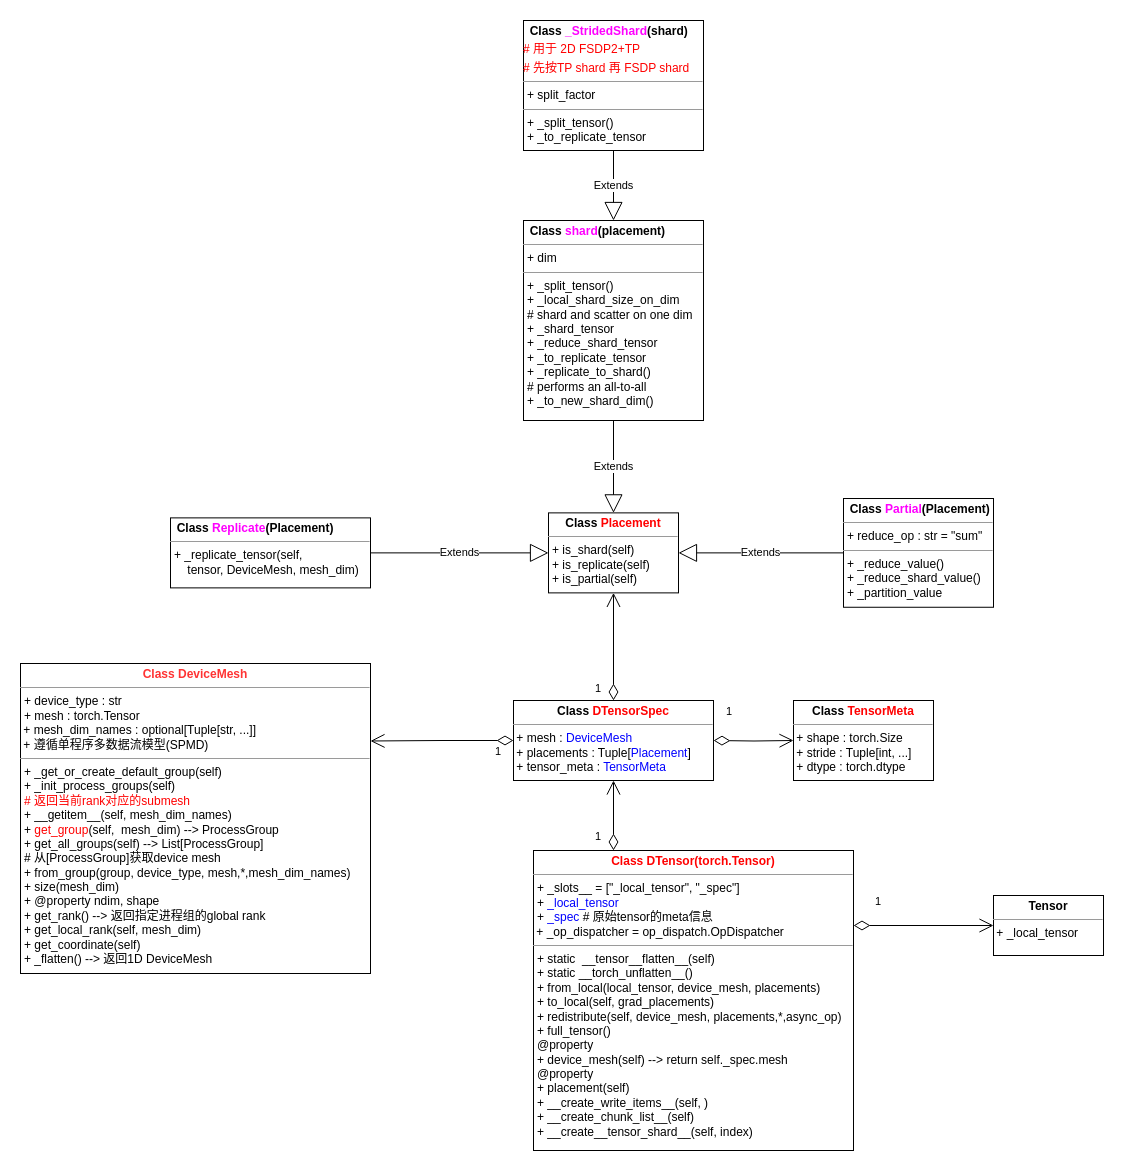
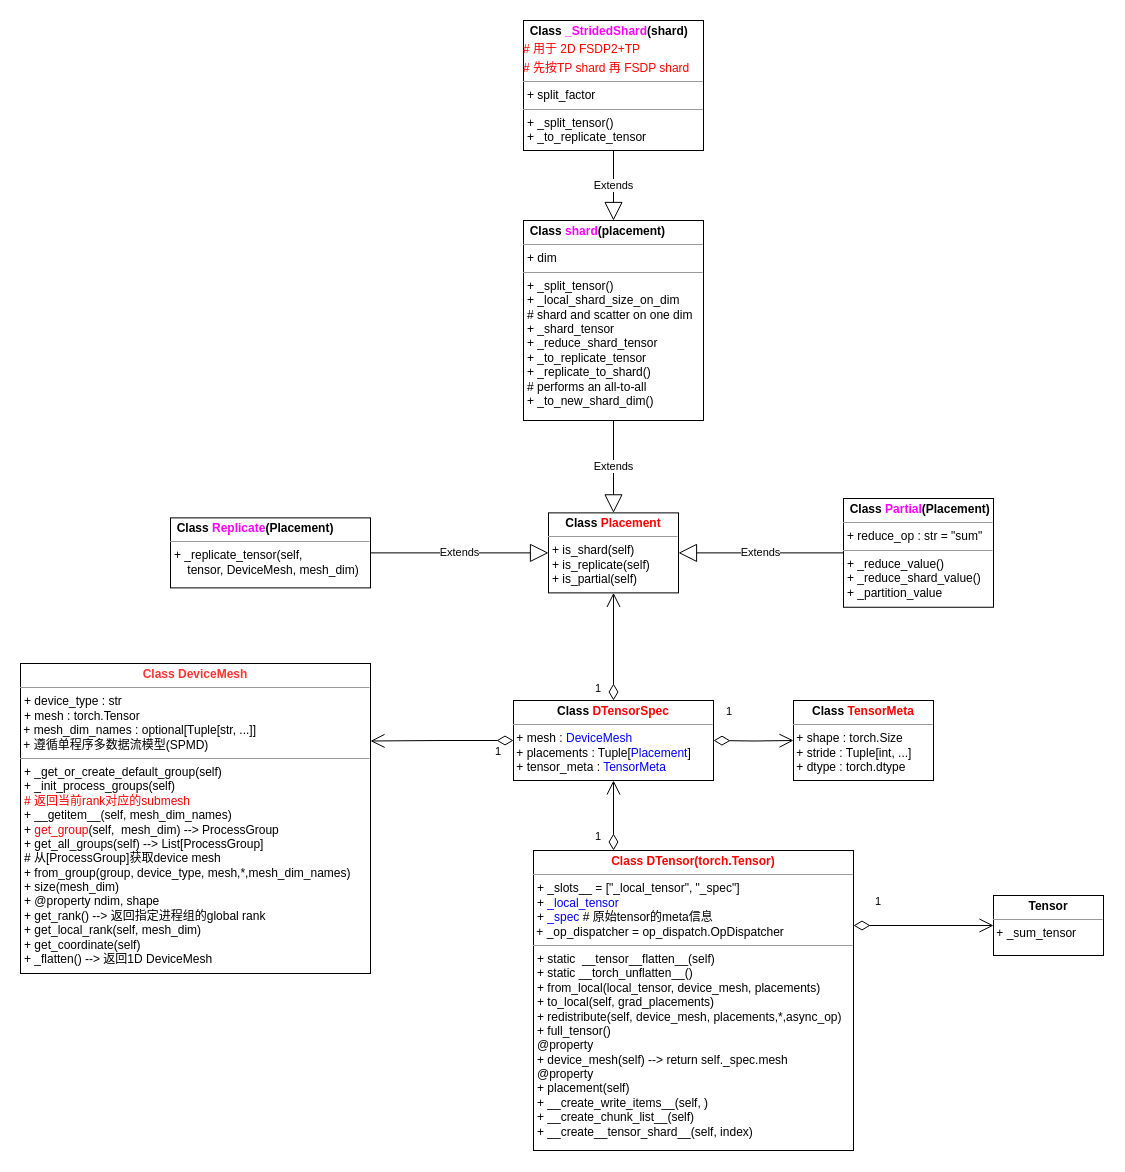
  <mxCell id="0" />
  <mxCell id="1" parent="0" />
  <mxCell id="2" value="&lt;p style=&quot;margin:0px;margin-top:4px;text-align:center;&quot;&gt;&lt;b&gt;&lt;font color=&quot;#ff0000&quot;&gt;Class DTensor(torch.Tensor)&lt;/font&gt;&lt;/b&gt;&lt;/p&gt;&lt;hr size=&quot;1&quot;&gt;&lt;p style=&quot;margin:0px;margin-left:4px;&quot;&gt;+ _slots__ = [&quot;_local_tensor&quot;, &quot;_spec&quot;]&lt;/p&gt;&lt;p style=&quot;margin:0px;margin-left:4px;&quot;&gt;+&amp;nbsp;&lt;font color=&quot;#0000ff&quot;&gt;_local_tensor&lt;/font&gt;&lt;/p&gt;&lt;p style=&quot;margin:0px;margin-left:4px;&quot;&gt;+ &lt;font color=&quot;#0000ff&quot;&gt;_spec &lt;/font&gt;# 原始tensor的meta信息&lt;/p&gt;&amp;nbsp;+ _op_dispatcher = op_dispatch.OpDispatcher&lt;br&gt;&lt;hr size=&quot;1&quot;&gt;&lt;p style=&quot;margin:0px;margin-left:4px;&quot;&gt;+ static&amp;nbsp; __tensor__flatten__(self)&lt;/p&gt;&lt;p style=&quot;margin:0px;margin-left:4px;&quot;&gt;+ static __torch_unflatten__()&lt;/p&gt;&lt;p style=&quot;margin:0px;margin-left:4px;&quot;&gt;+ from_local(local_tensor, device_mesh, placements)&lt;/p&gt;&lt;p style=&quot;margin:0px;margin-left:4px;&quot;&gt;+ to_local(self, grad_placements)&lt;/p&gt;&lt;p style=&quot;margin:0px;margin-left:4px;&quot;&gt;+ redistribute(self, device_mesh, placements,*,async_op)&lt;/p&gt;&lt;p style=&quot;margin:0px;margin-left:4px;&quot;&gt;+ full_tensor()&lt;/p&gt;&lt;p style=&quot;margin:0px;margin-left:4px;&quot;&gt;@property&lt;/p&gt;&lt;p style=&quot;margin:0px;margin-left:4px;&quot;&gt;+ device_mesh(self) --&amp;gt; return self._spec.mesh&lt;/p&gt;&lt;p style=&quot;margin:0px;margin-left:4px;&quot;&gt;@property&lt;/p&gt;&lt;p style=&quot;margin:0px;margin-left:4px;&quot;&gt;+ placement(self)&lt;/p&gt;&lt;p style=&quot;margin:0px;margin-left:4px;&quot;&gt;+ __create_write_items__(self, )&lt;/p&gt;&lt;p style=&quot;margin:0px;margin-left:4px;&quot;&gt;+ __create_chunk_list__(self)&lt;/p&gt;&lt;p style=&quot;margin:0px;margin-left:4px;&quot;&gt;+ __create__tensor_shard__(self, index)&lt;/p&gt;&lt;p style=&quot;margin:0px;margin-left:4px;&quot;&gt;&lt;/p&gt;" style="verticalAlign=top;align=left;overflow=fill;html=1;whiteSpace=wrap;" vertex="1" parent="1"><mxGeometry x="533" y="850" width="320" height="300" as="geometry" /></mxCell>
  <mxCell id="3" value="&lt;p style=&quot;margin:0px;margin-top:4px;text-align:center;&quot;&gt;&lt;b&gt;Class &lt;font color=&quot;#ff0000&quot;&gt;DTensorSpec&lt;/font&gt;&lt;/b&gt;&lt;/p&gt;&lt;hr size=&quot;1&quot;&gt;&lt;p style=&quot;margin:0px;margin-left:4px;&quot;&gt;&lt;/p&gt;&amp;nbsp;+ mesh : &lt;font color=&quot;#0000ff&quot;&gt;DeviceMesh&lt;/font&gt;&lt;br&gt;&amp;nbsp;+ placements : Tuple[&lt;font color=&quot;#0000ff&quot;&gt;Placement&lt;/font&gt;]&lt;br&gt;&amp;nbsp;+ tensor_meta : &lt;font color=&quot;#0000ff&quot;&gt;TensorMeta&lt;/font&gt;&lt;br&gt;&lt;br&gt;&lt;p style=&quot;margin:0px;margin-left:4px;&quot;&gt;&lt;/p&gt;&lt;p style=&quot;margin:0px;margin-left:4px;&quot;&gt;&lt;/p&gt;" style="verticalAlign=top;align=left;overflow=fill;html=1;whiteSpace=wrap;" vertex="1" parent="1"><mxGeometry x="513" width="200" height="80" as="geometry" y="700" /></mxCell>
  <mxCell id="4" value="1" style="endArrow=open;html=1;endSize=12;startArrow=diamondThin;startSize=14;startFill=0;edgeStyle=orthogonalEdgeStyle;align=left;verticalAlign=bottom;rounded=0;entryX=0.5;entryY=1;entryDx=0;entryDy=0;exitX=0.25;exitY=0;exitDx=0;exitDy=0;" edge="1" parent="1" source="2" target="3"><mxGeometry x="-0.867" y="20" relative="1" as="geometry"><mxPoint x="883" y="800" as="sourcePoint" /><mxPoint x="1043" y="800" as="targetPoint" /><mxPoint as="offset" /></mxGeometry></mxCell>
- <mxCell id="5" value="&lt;p style=&quot;margin:0px;margin-top:4px;text-align:center;&quot;&gt;&lt;b&gt;Tensor&lt;/b&gt;&lt;/p&gt;&lt;hr size=&quot;1&quot;&gt;&lt;p style=&quot;margin:0px;margin-left:4px;&quot;&gt;&lt;/p&gt;&amp;nbsp;+ _local_tensor&lt;br&gt;&lt;p style=&quot;margin:0px;margin-left:4px;&quot;&gt;&lt;/p&gt;&lt;p style=&quot;margin:0px;margin-left:4px;&quot;&gt;&lt;/p&gt;" style="verticalAlign=top;align=left;overflow=fill;html=1;whiteSpace=wrap;" vertex="1" parent="1"><mxGeometry x="993" y="895" width="110" height="60" as="geometry" /></mxCell>
+ <mxCell id="5" value="&lt;p style=&quot;margin:0px;margin-top:4px;text-align:center;&quot;&gt;&lt;b&gt;Tensor&lt;/b&gt;&lt;/p&gt;&lt;hr size=&quot;1&quot;&gt;&lt;p style=&quot;margin:0px;margin-left:4px;&quot;&gt;&lt;/p&gt;&amp;nbsp;+ _sum_tensor&lt;br&gt;&lt;p style=&quot;margin:0px;margin-left:4px;&quot;&gt;&lt;/p&gt;&lt;p style=&quot;margin:0px;margin-left:4px;&quot;&gt;&lt;/p&gt;" style="verticalAlign=top;align=left;overflow=fill;html=1;whiteSpace=wrap;" vertex="1" parent="1"><mxGeometry x="993" y="895" width="110" height="60" as="geometry" /></mxCell>
  <mxCell id="6" value="1" style="endArrow=open;html=1;endSize=12;startArrow=diamondThin;startSize=14;startFill=0;edgeStyle=orthogonalEdgeStyle;align=left;verticalAlign=bottom;rounded=0;exitX=1;exitY=0.25;exitDx=0;exitDy=0;entryX=0;entryY=0.5;entryDx=0;entryDy=0;" edge="1" parent="1" source="2" target="5"><mxGeometry x="-0.714" y="15" relative="1" as="geometry"><mxPoint x="803" y="810" as="sourcePoint" /><mxPoint x="963" y="810" as="targetPoint" /><mxPoint as="offset" /></mxGeometry></mxCell>
  <mxCell id="7" value="&lt;p style=&quot;margin:0px;margin-top:4px;text-align:center;&quot;&gt;&lt;font color=&quot;#ff3333&quot;&gt;&lt;b&gt;Class &lt;/b&gt;&lt;b style=&quot;background-color: initial;&quot;&gt;DeviceMesh&lt;/b&gt;&lt;/font&gt;&lt;/p&gt;&lt;p style=&quot;margin:0px;margin-top:4px;text-align:center;&quot;&gt;&lt;/p&gt;&lt;hr size=&quot;1&quot;&gt;&lt;p style=&quot;margin:0px;margin-left:4px;&quot;&gt;+ device_type : str&lt;/p&gt;&lt;p style=&quot;margin:0px;margin-left:4px;&quot;&gt;+ mesh : torch.Tensor&lt;/p&gt;&lt;p style=&quot;margin:0px;margin-left:4px;&quot;&gt;&lt;/p&gt;&amp;nbsp;+ mesh_dim_names : optional[Tuple[str, ...]]&lt;br&gt;&amp;nbsp;+ 遵循单程序多数据流模型(SPMD)&lt;hr size=&quot;1&quot;&gt;&lt;p style=&quot;margin:0px;margin-left:4px;&quot;&gt;+ _get_or_create_default_group(self)&lt;/p&gt;&lt;p style=&quot;margin:0px;margin-left:4px;&quot;&gt;+ _init_process_groups(self)&lt;/p&gt;&lt;p style=&quot;margin:0px;margin-left:4px;&quot;&gt;&lt;font color=&quot;#ff0000&quot;&gt;# 返回当前rank对应的submesh&lt;/font&gt;&lt;/p&gt;&lt;p style=&quot;margin:0px;margin-left:4px;&quot;&gt;+ __getitem__(self, mesh_dim_names)&lt;/p&gt;&lt;p style=&quot;margin:0px;margin-left:4px;&quot;&gt;+ &lt;font color=&quot;#ff0000&quot;&gt;get_group&lt;/font&gt;(self,&amp;nbsp; mesh_dim) --&amp;gt; ProcessGroup&lt;/p&gt;&lt;p style=&quot;margin:0px;margin-left:4px;&quot;&gt;+ get_all_groups(self) --&amp;gt; List[ProcessGroup]&lt;/p&gt;&lt;p style=&quot;margin:0px;margin-left:4px;&quot;&gt;# 从[ProcessGroup]获取device mesh&lt;/p&gt;&lt;p style=&quot;margin:0px;margin-left:4px;&quot;&gt;+ from_group(group, device_type, mesh,*,mesh_dim_names)&lt;/p&gt;&lt;p style=&quot;margin:0px;margin-left:4px;&quot;&gt;+ size(mesh_dim)&lt;/p&gt;&lt;p style=&quot;margin:0px;margin-left:4px;&quot;&gt;+ @property ndim, shape&lt;/p&gt;&lt;p style=&quot;margin:0px;margin-left:4px;&quot;&gt;+ get_rank() --&amp;gt; 返回指定进程组的global rank&lt;/p&gt;&lt;p style=&quot;margin:0px;margin-left:4px;&quot;&gt;+ get_local_rank(self, mesh_dim)&lt;/p&gt;&lt;p style=&quot;margin:0px;margin-left:4px;&quot;&gt;+ get_coordinate(self)&lt;/p&gt;&lt;p style=&quot;margin:0px;margin-left:4px;&quot;&gt;+ _flatten() --&amp;gt; 返回1D DeviceMesh&lt;/p&gt;&lt;p style=&quot;margin:0px;margin-left:4px;&quot;&gt;&lt;/p&gt;" style="verticalAlign=top;align=left;overflow=fill;html=1;whiteSpace=wrap;" vertex="1" parent="1"><mxGeometry x="20" y="663" width="350" height="310" as="geometry" /></mxCell>
  <mxCell id="8" value="1" style="endArrow=open;html=1;endSize=12;startArrow=diamondThin;startSize=14;startFill=0;edgeStyle=orthogonalEdgeStyle;align=left;verticalAlign=bottom;rounded=0;entryX=1;entryY=0.25;entryDx=0;entryDy=0;exitX=0;exitY=0.5;exitDx=0;exitDy=0;" edge="1" parent="1" source="3" target="7"><mxGeometry x="-0.721" y="20" relative="1" as="geometry"><mxPoint x="623" y="860" as="sourcePoint" /><mxPoint x="543" y="790" as="targetPoint" /><mxPoint as="offset" /></mxGeometry></mxCell>
  <mxCell id="9" value="&lt;p style=&quot;margin:0px;margin-top:4px;text-align:center;&quot;&gt;&lt;b&gt;Class &lt;font color=&quot;#ff0000&quot;&gt;Placement&lt;/font&gt;&lt;/b&gt;&lt;/p&gt;&lt;hr size=&quot;1&quot;&gt;&lt;p style=&quot;margin:0px;margin-left:4px;&quot;&gt;+ is_shard(self)&lt;/p&gt;&lt;p style=&quot;margin:0px;margin-left:4px;&quot;&gt;+ is_replicate(self)&lt;/p&gt;&lt;p style=&quot;margin:0px;margin-left:4px;&quot;&gt;+ is_partial(self)&lt;/p&gt;&lt;p style=&quot;margin:0px;margin-left:4px;&quot;&gt;&lt;/p&gt;" style="verticalAlign=top;align=left;overflow=fill;html=1;whiteSpace=wrap;" vertex="1" parent="1"><mxGeometry x="548" y="512.38" width="130" height="80" as="geometry" /></mxCell>
  <mxCell id="10" value="1" style="endArrow=open;html=1;endSize=12;startArrow=diamondThin;startSize=14;startFill=0;edgeStyle=orthogonalEdgeStyle;align=left;verticalAlign=bottom;rounded=0;entryX=0.5;entryY=1;entryDx=0;entryDy=0;exitX=0.5;exitY=0;exitDx=0;exitDy=0;" edge="1" parent="1" source="3" target="9"><mxGeometry x="-0.945" y="20" relative="1" as="geometry"><mxPoint x="463" y="710" as="sourcePoint" /><mxPoint x="218" y="590" as="targetPoint" /><mxPoint as="offset" /></mxGeometry></mxCell>
  <mxCell id="11" value="&lt;p style=&quot;margin: 4px 0px 0px;&quot;&gt;&lt;b&gt;&amp;nbsp; &lt;/b&gt;&lt;b style=&quot;text-align: center; background-color: initial;&quot;&gt;Class &lt;font color=&quot;#ff00ff&quot;&gt;shard&lt;/font&gt;(placement)&lt;/b&gt;&lt;/p&gt;&lt;p style=&quot;margin:0px;margin-top:4px;text-align:center;&quot;&gt;&lt;/p&gt;&lt;hr size=&quot;1&quot;&gt;&lt;p style=&quot;margin:0px;margin-left:4px;&quot;&gt;+ dim&lt;/p&gt;&lt;hr size=&quot;1&quot;&gt;&lt;p style=&quot;margin:0px;margin-left:4px;&quot;&gt;+ _split_tensor()&lt;/p&gt;&lt;p style=&quot;margin:0px;margin-left:4px;&quot;&gt;+ _local_shard_size_on_dim&lt;/p&gt;&lt;p style=&quot;margin:0px;margin-left:4px;&quot;&gt;# shard and scatter on one dim&lt;/p&gt;&lt;p style=&quot;margin:0px;margin-left:4px;&quot;&gt;+ _shard_tensor&amp;nbsp;&lt;/p&gt;&lt;p style=&quot;margin:0px;margin-left:4px;&quot;&gt;+ _reduce_shard_tensor&lt;/p&gt;&lt;p style=&quot;margin:0px;margin-left:4px;&quot;&gt;+ _to_replicate_tensor&lt;/p&gt;&lt;p style=&quot;margin:0px;margin-left:4px;&quot;&gt;+ _replicate_to_shard()&lt;/p&gt;&lt;p style=&quot;margin:0px;margin-left:4px;&quot;&gt;# performs an all-to-all&lt;/p&gt;&lt;p style=&quot;margin:0px;margin-left:4px;&quot;&gt;+ _to_new_shard_dim()&amp;nbsp;&lt;/p&gt;&lt;p style=&quot;margin:0px;margin-left:4px;&quot;&gt;&lt;/p&gt;&lt;p style=&quot;margin:0px;margin-left:4px;&quot;&gt;&lt;/p&gt;" style="verticalAlign=top;align=left;overflow=fill;html=1;whiteSpace=wrap;" vertex="1" parent="1"><mxGeometry x="523" y="220" width="180" height="200" as="geometry" /></mxCell>
  <mxCell id="12" value="Extends" style="endArrow=block;endSize=16;endFill=0;html=1;rounded=0;exitX=0.5;exitY=1;exitDx=0;exitDy=0;entryX=0.5;entryY=0;entryDx=0;entryDy=0;" edge="1" parent="1" source="11" target="9"><mxGeometry width="160" relative="1" as="geometry"><mxPoint x="523" y="420" as="sourcePoint" /><mxPoint x="683" y="420" as="targetPoint" /></mxGeometry></mxCell>
  <mxCell id="13" value="&lt;p style=&quot;margin: 4px 0px 0px;&quot;&gt;&lt;b&gt;&amp;nbsp; &lt;/b&gt;&lt;b style=&quot;text-align: center; background-color: initial;&quot;&gt;Class &lt;font color=&quot;#ff00ff&quot;&gt;_StridedShard&lt;/font&gt;(shard)&lt;/b&gt;&lt;/p&gt;&lt;p style=&quot;margin: 4px 0px 0px;&quot;&gt;&lt;font color=&quot;#ff0000&quot;&gt;# 用于 2D FSDP2+TP&lt;/font&gt;&lt;/p&gt;&lt;p style=&quot;margin: 4px 0px 0px;&quot;&gt;&lt;font color=&quot;#ff0000&quot;&gt;# 先按TP shard 再 FSDP shard&lt;/font&gt;&lt;/p&gt;&lt;p style=&quot;margin: 4px 0px 0px;&quot;&gt;&lt;/p&gt;&lt;p style=&quot;margin:0px;margin-top:4px;text-align:center;&quot;&gt;&lt;/p&gt;&lt;hr size=&quot;1&quot;&gt;&lt;p style=&quot;margin:0px;margin-left:4px;&quot;&gt;&lt;/p&gt;&lt;p style=&quot;margin:0px;margin-left:4px;&quot;&gt;+ split_factor&lt;/p&gt;&lt;hr size=&quot;1&quot;&gt;&lt;p style=&quot;margin:0px;margin-left:4px;&quot;&gt;+ _split_tensor()&lt;/p&gt;&lt;p style=&quot;margin:0px;margin-left:4px;&quot;&gt;&lt;/p&gt;&lt;p style=&quot;margin:0px;margin-left:4px;&quot;&gt;+ _to_replicate_tensor&lt;/p&gt;&lt;p style=&quot;margin:0px;margin-left:4px;&quot;&gt;&lt;/p&gt;&lt;p style=&quot;margin:0px;margin-left:4px;&quot;&gt;&lt;/p&gt;&lt;p style=&quot;margin:0px;margin-left:4px;&quot;&gt;&lt;/p&gt;" style="verticalAlign=top;align=left;overflow=fill;html=1;whiteSpace=wrap;" vertex="1" parent="1"><mxGeometry x="523" y="20" width="180" height="130" as="geometry" /></mxCell>
  <mxCell id="14" value="Extends" style="endArrow=block;endSize=16;endFill=0;html=1;rounded=0;exitX=0.5;exitY=1;exitDx=0;exitDy=0;entryX=0.5;entryY=0;entryDx=0;entryDy=0;" edge="1" parent="1" source="13" target="11"><mxGeometry width="160" relative="1" as="geometry"><mxPoint x="513" y="120" as="sourcePoint" /><mxPoint x="673" y="120" as="targetPoint" /></mxGeometry></mxCell>
  <mxCell id="15" value="&lt;p style=&quot;margin: 4px 0px 0px;&quot;&gt;&lt;b&gt;&amp;nbsp; &lt;/b&gt;&lt;b style=&quot;text-align: center; background-color: initial;&quot;&gt;Class &lt;font color=&quot;#ff00ff&quot;&gt;Replicate&lt;/font&gt;(Placement)&lt;br&gt;&lt;/b&gt;&lt;/p&gt;&lt;p style=&quot;margin: 4px 0px 0px;&quot;&gt;&lt;/p&gt;&lt;p style=&quot;margin:0px;margin-top:4px;text-align:center;&quot;&gt;&lt;/p&gt;&lt;hr size=&quot;1&quot;&gt;&lt;p style=&quot;margin:0px;margin-left:4px;&quot;&gt;&lt;/p&gt;&lt;p style=&quot;margin:0px;margin-left:4px;&quot;&gt;+ _replicate_tensor(self,&lt;/p&gt;&lt;p style=&quot;margin:0px;margin-left:4px;&quot;&gt;&amp;nbsp; &amp;nbsp; tensor, DeviceMesh, mesh_dim)&lt;/p&gt;&lt;p style=&quot;margin:0px;margin-left:4px;&quot;&gt;&lt;/p&gt;&lt;p style=&quot;margin:0px;margin-left:4px;&quot;&gt;&lt;/p&gt;&lt;p style=&quot;margin:0px;margin-left:4px;&quot;&gt;&lt;/p&gt;&lt;p style=&quot;margin:0px;margin-left:4px;&quot;&gt;&lt;/p&gt;" style="verticalAlign=top;align=left;overflow=fill;html=1;whiteSpace=wrap;" vertex="1" parent="1"><mxGeometry x="170" y="517.38" width="200" height="70" as="geometry" /></mxCell>
  <mxCell id="16" value="Extends" style="endArrow=block;endSize=16;endFill=0;html=1;rounded=0;exitX=1;exitY=0.5;exitDx=0;exitDy=0;entryX=0;entryY=0.5;entryDx=0;entryDy=0;" edge="1" parent="1" source="15" target="9"><mxGeometry width="160" relative="1" as="geometry"><mxPoint x="509" y="398" as="sourcePoint" /><mxPoint x="511" y="508" as="targetPoint" /></mxGeometry></mxCell>
  <mxCell id="17" value="&lt;p style=&quot;margin: 4px 0px 0px;&quot;&gt;&lt;b&gt;&amp;nbsp; &lt;/b&gt;&lt;b style=&quot;text-align: center; background-color: initial;&quot;&gt;Class &lt;font color=&quot;#ff00ff&quot;&gt;Partial&lt;/font&gt;(Placement)&lt;br&gt;&lt;/b&gt;&lt;/p&gt;&lt;p style=&quot;margin: 4px 0px 0px;&quot;&gt;&lt;/p&gt;&lt;p style=&quot;margin:0px;margin-top:4px;text-align:center;&quot;&gt;&lt;/p&gt;&lt;hr size=&quot;1&quot;&gt;&lt;p style=&quot;margin:0px;margin-left:4px;&quot;&gt;&lt;/p&gt;&lt;p style=&quot;margin:0px;margin-left:4px;&quot;&gt;+ reduce_op : str = &quot;sum&quot;&lt;/p&gt;&lt;hr size=&quot;1&quot;&gt;&lt;p style=&quot;margin:0px;margin-left:4px;&quot;&gt;+ _reduce_value()&lt;/p&gt;&lt;p style=&quot;margin:0px;margin-left:4px;&quot;&gt;+ _reduce_shard_value()&lt;/p&gt;&lt;p style=&quot;margin:0px;margin-left:4px;&quot;&gt;+ _partition_value&lt;/p&gt;&lt;p style=&quot;margin:0px;margin-left:4px;&quot;&gt;&lt;/p&gt;&lt;p style=&quot;margin:0px;margin-left:4px;&quot;&gt;&lt;/p&gt;&lt;p style=&quot;margin:0px;margin-left:4px;&quot;&gt;&lt;/p&gt;" style="verticalAlign=top;align=left;overflow=fill;html=1;whiteSpace=wrap;" vertex="1" parent="1"><mxGeometry x="843" y="498.01" width="150" height="108.75" as="geometry" /></mxCell>
  <mxCell id="18" value="Extends" style="endArrow=block;endSize=16;endFill=0;html=1;rounded=0;exitX=0;exitY=0.5;exitDx=0;exitDy=0;entryX=1;entryY=0.5;entryDx=0;entryDy=0;" edge="1" parent="1" source="17" target="9"><mxGeometry width="160" relative="1" as="geometry"><mxPoint x="708" y="398" as="sourcePoint" /><mxPoint x="608" y="508" as="targetPoint" /></mxGeometry></mxCell>
  <mxCell id="19" value="&lt;p style=&quot;margin:0px;margin-top:4px;text-align:center;&quot;&gt;&lt;b&gt;Class &lt;font color=&quot;#ff0000&quot;&gt;TensorMeta&lt;/font&gt;&lt;/b&gt;&lt;/p&gt;&lt;hr size=&quot;1&quot;&gt;&lt;p style=&quot;margin:0px;margin-left:4px;&quot;&gt;&lt;/p&gt;&amp;nbsp;+ shape : torch.Size&lt;br&gt;&amp;nbsp;+ stride : Tuple[int, ...]&lt;br&gt;&amp;nbsp;+ dtype : torch.dtype&lt;br&gt;&lt;br&gt;&lt;p style=&quot;margin:0px;margin-left:4px;&quot;&gt;&lt;/p&gt;&lt;p style=&quot;margin:0px;margin-left:4px;&quot;&gt;&lt;/p&gt;" style="verticalAlign=top;align=left;overflow=fill;html=1;whiteSpace=wrap;" vertex="1" parent="1"><mxGeometry x="793" width="140" height="80" as="geometry" y="700" /></mxCell>
  <mxCell id="20" value="1" style="endArrow=open;html=1;endSize=12;startArrow=diamondThin;startSize=14;startFill=0;edgeStyle=orthogonalEdgeStyle;align=left;verticalAlign=bottom;rounded=0;entryX=0;entryY=0.5;entryDx=0;entryDy=0;" edge="1" parent="1" target="19"><mxGeometry x="-0.721" y="20" relative="1" as="geometry"><mxPoint x="713" y="740" as="sourcePoint" /><mxPoint x="380" y="751" as="targetPoint" /><mxPoint as="offset" /></mxGeometry></mxCell>
